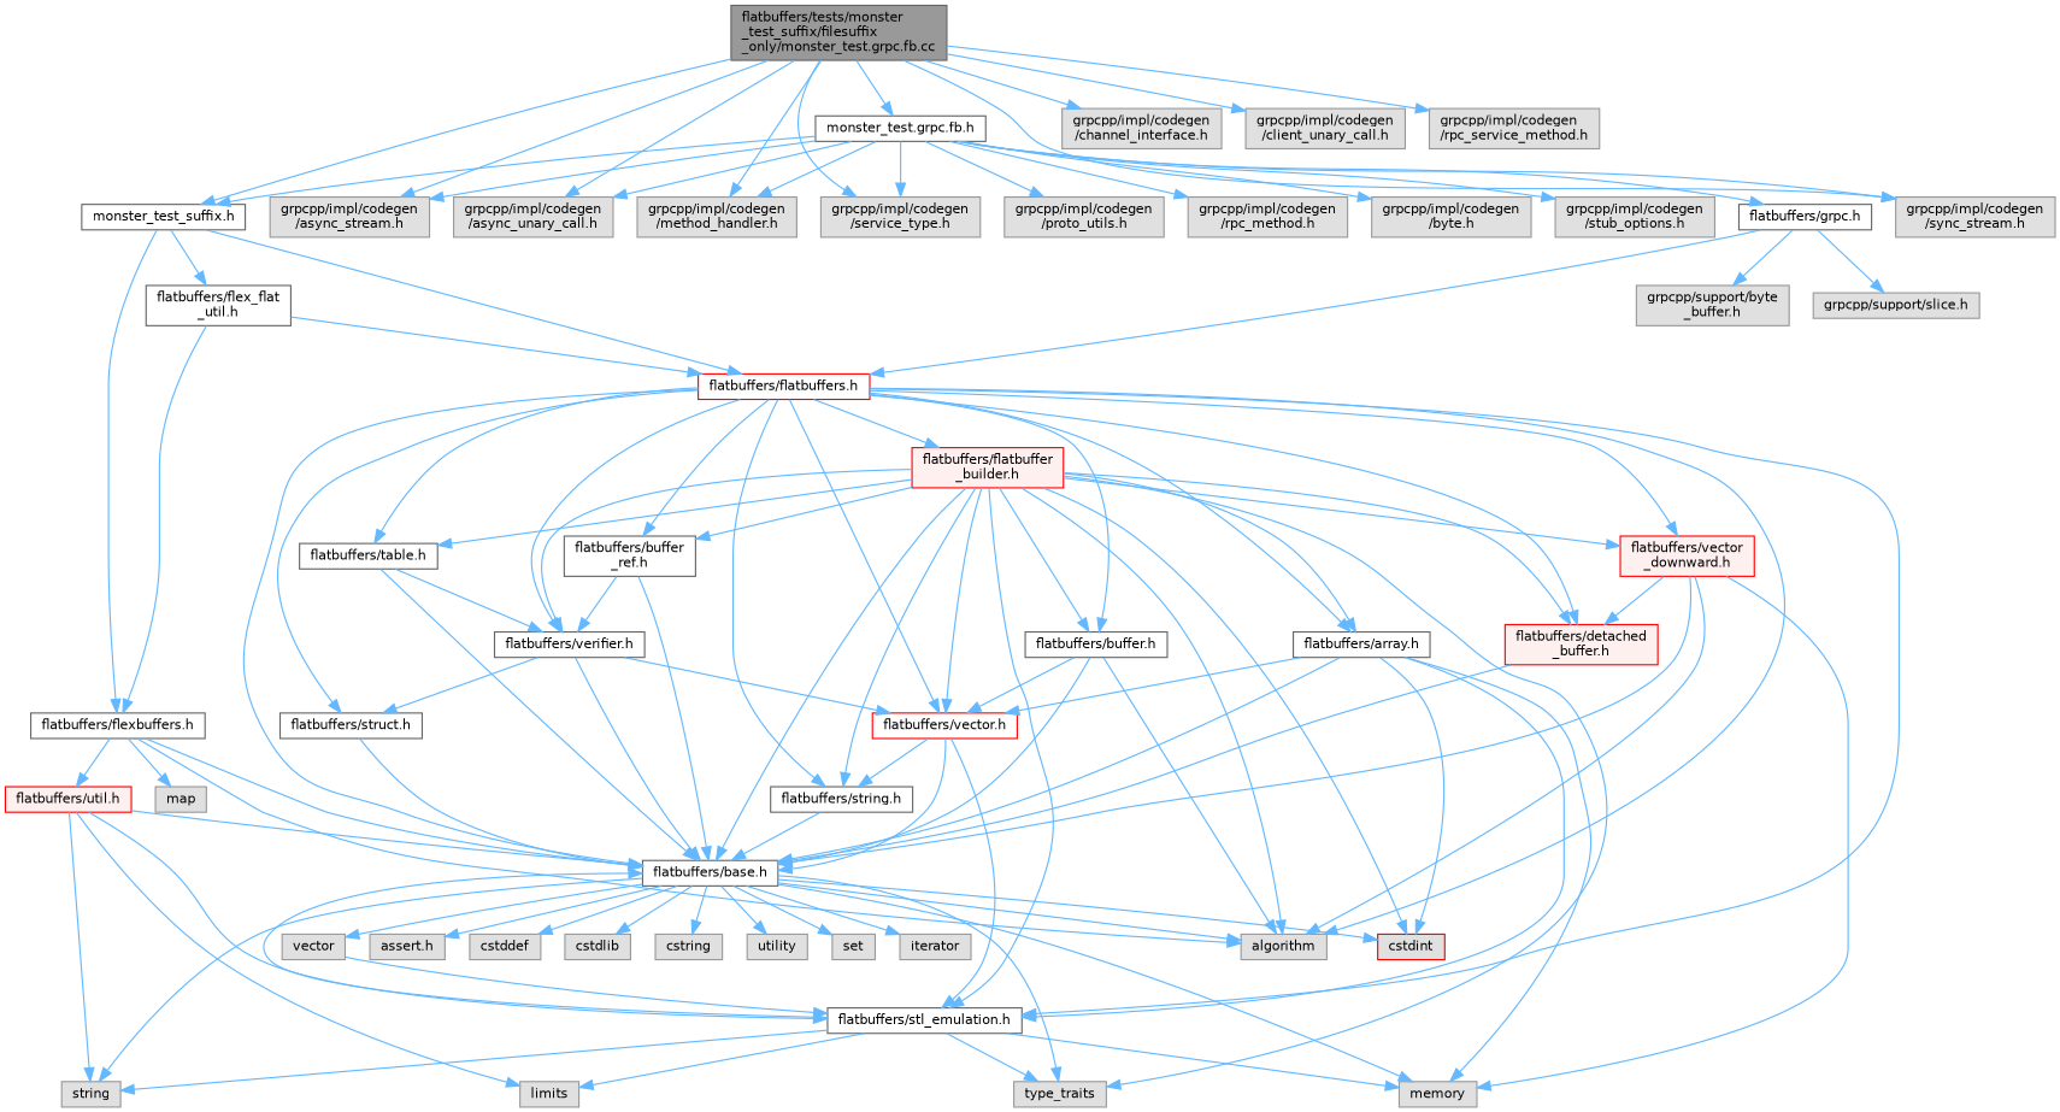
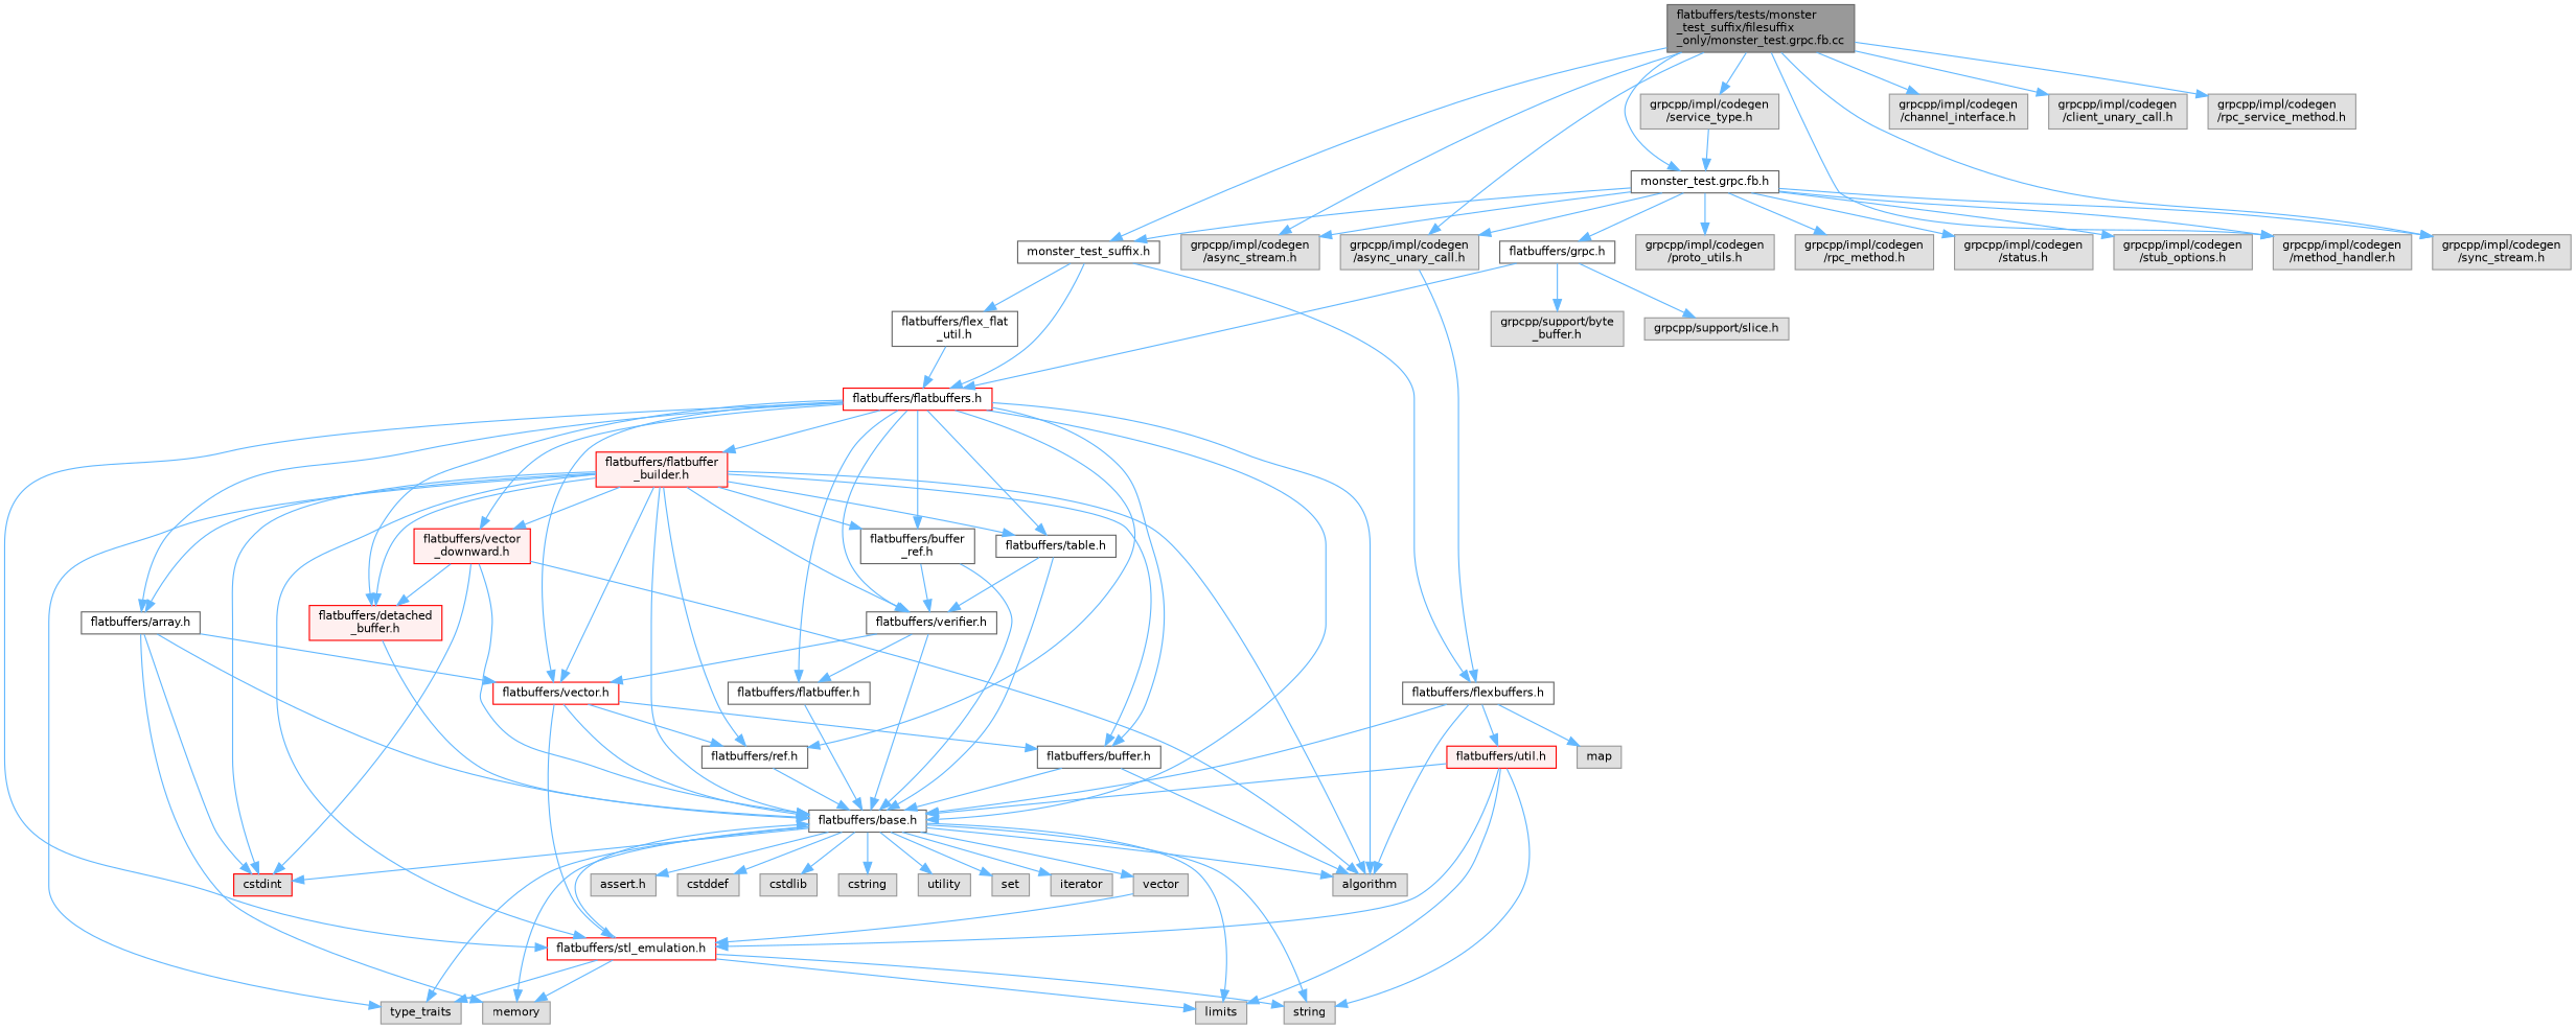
  digraph {
    node [color=grey60 fillcolor="#E0E0E0" fontname=Helvetica fontsize=10 shape=box style=filled]
    edge [color=steelblue1 fontname=Helvetica fontsize=10 labelfontname=Helvetica labelfontsize=10 style=solid]
    n1 [color=gray40 fillcolor=grey60 fontcolor=black height=0.2 label="flatbuffers/tests/monster\l_test_suffix/filesuffix\l_only/monster_test.grpc.fb.cc" width=0.4]
    n2 [color=grey40 fillcolor=white height=0.2 label="monster_test_suffix.h" width=0.4]
    n3 [color=grey40 fillcolor=white height=0.2 label="monster_test.grpc.fb.h" width=0.4]
    n4 [height=0.2 label="grpcpp/impl/codegen\l/async_stream.h" width=0.4]
    n5 [height=0.2 label="grpcpp/impl/codegen\l/async_unary_call.h" width=0.4]
    n6 [height=0.2 label="grpcpp/impl/codegen\l/method_handler.h" width=0.4]
    n7 [height=0.2 label="grpcpp/impl/codegen\l/service_type.h" width=0.4]
    n8 [height=0.2 label="grpcpp/impl/codegen\l/sync_stream.h" width=0.4]
    n9 [height=0.2 label="grpcpp/impl/codegen\l/channel_interface.h" width=0.4]
    n10 [height=0.2 label="grpcpp/impl/codegen\l/client_unary_call.h" width=0.4]
    n11 [height=0.2 label="grpcpp/impl/codegen\l/rpc_service_method.h" width=0.4]
    n12 [color=red fillcolor=white height=0.2 label="flatbuffers/flatbuffers.h" width=0.4]
    n13 [color=grey40 fillcolor=white height=0.2 label="flatbuffers/flexbuffers.h" width=0.4]
    n14 [color=grey40 fillcolor=white height=0.2 label="flatbuffers/flex_flat\l_util.h" width=0.4]
    n15 [color=grey40 fillcolor=white height=0.2 label="flatbuffers/grpc.h" width=0.4]
    n16 [height=0.2 label="grpcpp/impl/codegen\l/proto_utils.h" width=0.4]
    n17 [height=0.2 label="grpcpp/impl/codegen\l/rpc_method.h" width=0.4]
-   n18 [height=0.2 label="grpcpp/impl/codegen\l/byte.h" width=0.4]
+   n18 [height=0.2 label="grpcpp/impl/codegen\l/status.h" width=0.4]
    n19 [height=0.2 label="grpcpp/impl/codegen\l/stub_options.h" width=0.4]
    n20 [height=0.2 label=algorithm width=0.4]
    n21 [color=grey40 fillcolor=white height=0.2 label="flatbuffers/array.h" width=0.4]
    n22 [color=grey40 fillcolor=white height=0.2 label="flatbuffers/base.h" width=0.4]
-   n23 [color=grey40 fillcolor=white height=0.2 label="flatbuffers/stl_emulation.h" width=0.4]
+   n23 [color=red fillcolor=white height=0.2 label="flatbuffers/stl_emulation.h" width=0.4]
    n24 [color=red fillcolor=white height=0.2 label="flatbuffers/vector.h" width=0.4]
    n25 [color=grey40 fillcolor=white height=0.2 label="flatbuffers/buffer.h" width=0.4]
    n26 [color=grey40 fillcolor=white height=0.2 label="flatbuffers/buffer\l_ref.h" width=0.4]
    n27 [color=grey40 fillcolor=white height=0.2 label="flatbuffers/verifier.h" width=0.4]
    n28 [color=red fillcolor="#FFF0F0" height=0.2 label="flatbuffers/detached\l_buffer.h" width=0.4]
    n29 [color=red fillcolor="#FFF0F0" height=0.2 label="flatbuffers/flatbuffer\l_builder.h" width=0.4]
-   n30 [color=grey40 fillcolor=white height=0.2 label="flatbuffers/string.h" width=0.4]
-   n31 [color=grey40 fillcolor=white height=0.2 label="flatbuffers/struct.h" width=0.4]
+   n30 [color=grey40 fillcolor=white height=0.2 label="flatbuffers/ref.h" width=0.4]
+   n31 [color=grey40 fillcolor=white height=0.2 label="flatbuffers/flatbuffer.h" width=0.4]
    n32 [color=grey40 fillcolor=white height=0.2 label="flatbuffers/table.h" width=0.4]
    n33 [color=red fillcolor="#FFF0F0" height=0.2 label="flatbuffers/vector\l_downward.h" width=0.4]
    n34 [height=0.2 label=map width=0.4]
    n35 [color=red fillcolor="#FFF0F0" height=0.2 label="flatbuffers/util.h" width=0.4]
    n36 [color=red height=0.2 label=cstdint width=0.4]
    n37 [height=0.2 label=memory width=0.4]
    n38 [height=0.2 label="assert.h" width=0.4]
    n39 [height=0.2 label=cstddef width=0.4]
    n40 [height=0.2 label=cstdlib width=0.4]
    n41 [height=0.2 label=cstring width=0.4]
    n42 [height=0.2 label=utility width=0.4]
    n43 [height=0.2 label=string width=0.4]
    n44 [height=0.2 label=type_traits width=0.4]
    n45 [height=0.2 label=vector width=0.4]
    n46 [height=0.2 label=set width=0.4]
    n47 [height=0.2 label=limits width=0.4]
    n48 [height=0.2 label=iterator width=0.4]
    n49 [height=0.2 label="grpcpp/support/byte\l_buffer.h" width=0.4]
    n50 [height=0.2 label="grpcpp/support/slice.h" width=0.4]
    n1 -> n2
    n1 -> n3
    n1 -> n4
    n1 -> n5
    n1 -> n6
    n1 -> n7
    n1 -> n8
    n1 -> n9
    n1 -> n10
    n1 -> n11
    n2 -> n12
    n2 -> n13
    n2 -> n14
    n3 -> n2
    n3 -> n4
    n3 -> n5
    n3 -> n6
-   n3 -> n7
+   n7 -> n3
    n3 -> n8
    n3 -> n15
    n3 -> n16
    n3 -> n17
    n3 -> n18
    n3 -> n19
    n12 -> n20
    n12 -> n21
    n12 -> n22
    n12 -> n23
    n12 -> n24
    n12 -> n25
    n12 -> n26
    n12 -> n27
    n12 -> n28
    n12 -> n29
    n12 -> n30
    n12 -> n31
    n12 -> n32
    n12 -> n33
    n13 -> n20
    n13 -> n22
    n13 -> n34
    n13 -> n35
    n14 -> n12
-   n14 -> n13
+   n5 -> n13
    n15 -> n12
    n15 -> n49
    n15 -> n50
    n21 -> n22
-   n21 -> n23
    n21 -> n24
    n21 -> n36
    n21 -> n37
    n22 -> n20
    n22 -> n36
    n22 -> n37
    n22 -> n38
    n22 -> n39
    n22 -> n40
    n22 -> n41
    n22 -> n42
    n22 -> n43
    n22 -> n44
    n22 -> n45
    n22 -> n46
+   n22 -> n47
    n22 -> n48
    n23 -> n22
    n23 -> n37
    n23 -> n43
    n23 -> n44
    n23 -> n47
    n24 -> n22
    n24 -> n23
-   n25 -> n24
+   n24 -> n25
    n24 -> n30
    n25 -> n20
    n25 -> n22
    n26 -> n22
    n26 -> n27
    n27 -> n22
    n27 -> n24
    n27 -> n31
    n28 -> n22
    n29 -> n20
    n29 -> n21
    n29 -> n22
    n29 -> n23
    n29 -> n24
    n29 -> n25
    n29 -> n26
    n29 -> n27
    n29 -> n28
    n29 -> n30
    n29 -> n32
    n29 -> n33
    n29 -> n36
    n29 -> n44
    n30 -> n22
    n31 -> n22
    n32 -> n22
    n32 -> n27
    n33 -> n20
    n33 -> n22
    n33 -> n28
-   n33 -> n37
+   n33 -> n36
    n35 -> n22
    n35 -> n23
    n35 -> n43
    n35 -> n47
    n45 -> n23
  }
